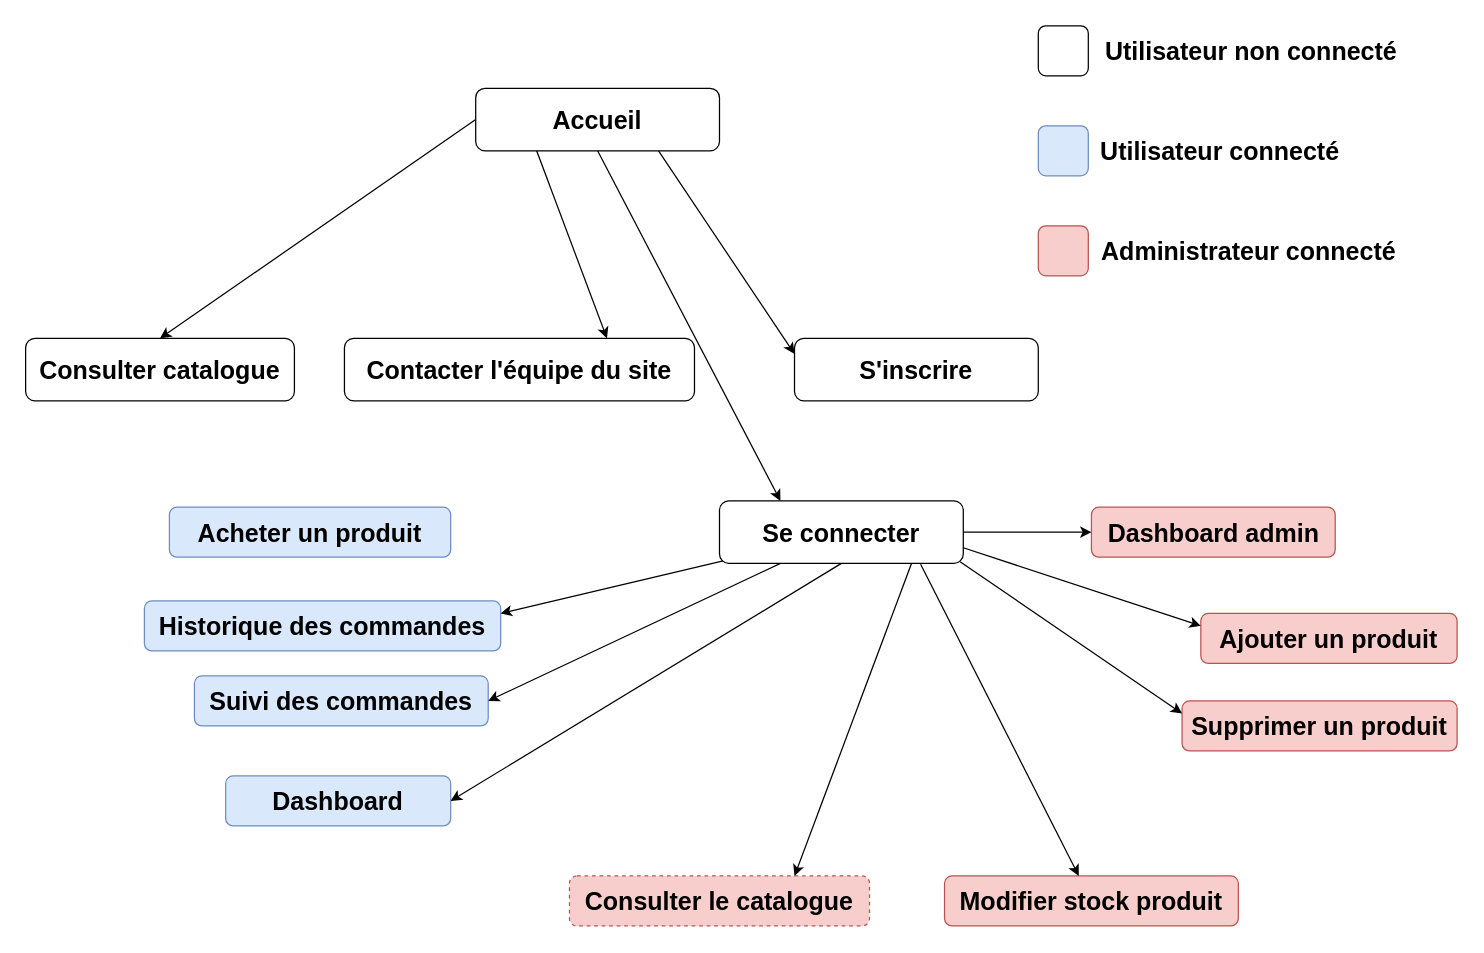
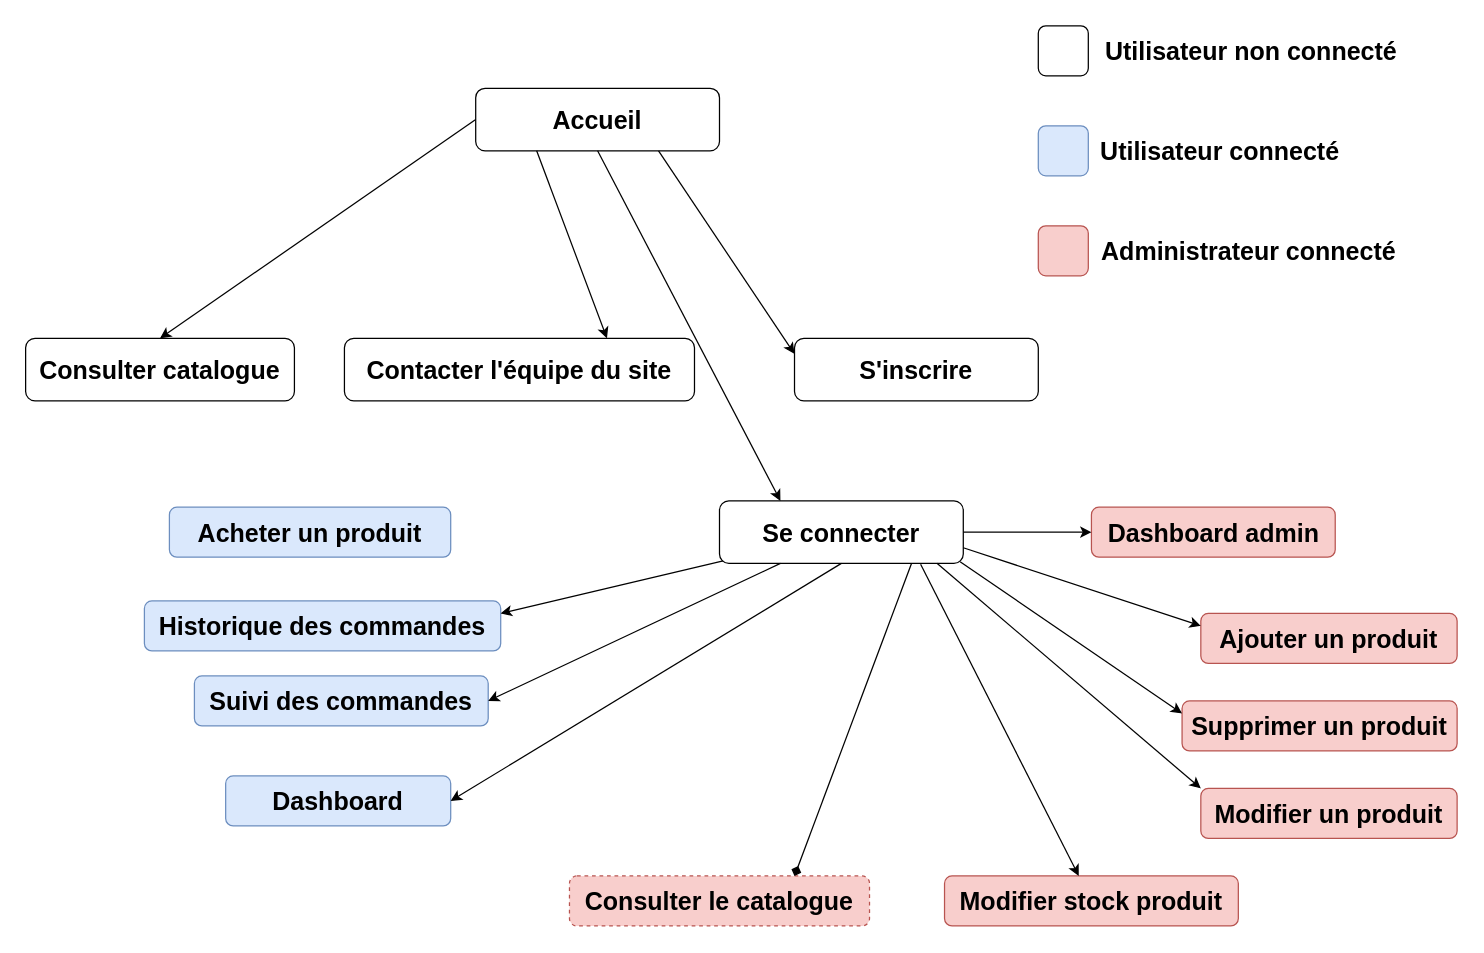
  <mxCell id="0" />
  <mxCell id="1" parent="0" />
  <mxCell id="2" value="&lt;b&gt;&lt;font style=&quot;font-size: 20px;&quot;&gt;Accueil&lt;/font&gt;&lt;/b&gt;" style="rounded=1;whiteSpace=wrap;html=1;" parent="1" vertex="1"><mxGeometry x="380" y="70" width="195" height="50" as="geometry" /></mxCell>
  <mxCell id="3" value="&lt;font style=&quot;font-size: 20px;&quot;&gt;&lt;b&gt;Consulter catalogue&lt;/b&gt;&lt;/font&gt;" style="rounded=1;whiteSpace=wrap;html=1;" parent="1" vertex="1"><mxGeometry x="20" y="270" width="215" height="50" as="geometry" /></mxCell>
  <mxCell id="4" value="&lt;font style=&quot;font-size: 20px;&quot;&gt;&lt;b&gt;Contacter l'équipe du site&lt;/b&gt;&lt;/font&gt;" style="rounded=1;whiteSpace=wrap;html=1;" parent="1" vertex="1"><mxGeometry x="275" y="270" width="280" height="50" as="geometry" /></mxCell>
  <mxCell id="5" value="&lt;font style=&quot;font-size: 20px;&quot;&gt;&lt;b&gt;S'inscrire&lt;/b&gt;&lt;/font&gt;" style="rounded=1;whiteSpace=wrap;html=1;" parent="1" vertex="1"><mxGeometry x="635" y="270" width="195" height="50" as="geometry" /></mxCell>
  <mxCell id="6" value="&lt;b&gt;&lt;font style=&quot;font-size: 20px;&quot;&gt;Se connecter&lt;/font&gt;&lt;/b&gt;" style="rounded=1;whiteSpace=wrap;html=1;" parent="1" vertex="1"><mxGeometry x="575" y="400" width="195" height="50" as="geometry" /></mxCell>
  <mxCell id="7" value="&lt;b&gt;&lt;font style=&quot;font-size: 20px;&quot;&gt;Dashboard admin&lt;/font&gt;&lt;/b&gt;" style="rounded=1;whiteSpace=wrap;html=1;fillColor=#f8cecc;strokeColor=#b85450;" parent="1" vertex="1"><mxGeometry x="872.5" y="405" width="195" height="40" as="geometry" /></mxCell>
  <mxCell id="8" value="&lt;b&gt;&lt;font style=&quot;font-size: 20px;&quot;&gt;Dashboard&lt;/font&gt;&lt;/b&gt;" style="rounded=1;whiteSpace=wrap;html=1;fillColor=#dae8fc;strokeColor=#6c8ebf;" parent="1" vertex="1"><mxGeometry x="180" y="620" width="180" height="40" as="geometry" /></mxCell>
  <mxCell id="9" value="&lt;b&gt;&lt;font style=&quot;font-size: 20px;&quot;&gt;Acheter un produit&lt;/font&gt;&lt;/b&gt;" style="rounded=1;whiteSpace=wrap;html=1;fillColor=#dae8fc;strokeColor=#6c8ebf;" parent="1" vertex="1"><mxGeometry x="135" y="405" width="225" height="40" as="geometry" /></mxCell>
  <mxCell id="10" value="&lt;b&gt;&lt;font style=&quot;font-size: 20px;&quot;&gt;Suivi des commandes&lt;/font&gt;&lt;/b&gt;" style="rounded=1;whiteSpace=wrap;html=1;fillColor=#dae8fc;strokeColor=#6c8ebf;" parent="1" vertex="1"><mxGeometry x="155" y="540" width="235" height="40" as="geometry" /></mxCell>
  <mxCell id="11" value="&lt;b&gt;&lt;font style=&quot;font-size: 20px;&quot;&gt;Historique des commandes&lt;/font&gt;&lt;/b&gt;" style="rounded=1;whiteSpace=wrap;html=1;fillColor=#dae8fc;strokeColor=#6c8ebf;" parent="1" vertex="1"><mxGeometry x="115" y="480" width="285" height="40" as="geometry" /></mxCell>
  <mxCell id="12" value="" style="endArrow=classic;html=1;rounded=0;entryX=0.5;entryY=0;entryDx=0;entryDy=0;exitX=0;exitY=0.5;exitDx=0;exitDy=0;" parent="1" source="2" target="3" edge="1"><mxGeometry width="50" height="50" relative="1" as="geometry"><mxPoint x="300" y="130" as="sourcePoint" /><mxPoint x="230" y="100" as="targetPoint" /></mxGeometry></mxCell>
  <mxCell id="13" value="" style="endArrow=classic;html=1;rounded=0;exitX=0.25;exitY=1;exitDx=0;exitDy=0;entryX=0.75;entryY=0;entryDx=0;entryDy=0;" parent="1" source="2" target="4" edge="1"><mxGeometry width="50" height="50" relative="1" as="geometry"><mxPoint x="480" y="200" as="sourcePoint" /><mxPoint x="380" y="200" as="targetPoint" /></mxGeometry></mxCell>
  <mxCell id="14" value="" style="endArrow=classic;html=1;rounded=0;exitX=0.75;exitY=1;exitDx=0;exitDy=0;entryX=0;entryY=0.25;entryDx=0;entryDy=0;" parent="1" source="2" target="5" edge="1"><mxGeometry width="50" height="50" relative="1" as="geometry"><mxPoint x="610" y="150" as="sourcePoint" /><mxPoint x="627" y="230" as="targetPoint" /></mxGeometry></mxCell>
  <mxCell id="15" value="" style="endArrow=classic;html=1;rounded=0;exitX=0.5;exitY=1;exitDx=0;exitDy=0;entryX=0.25;entryY=0;entryDx=0;entryDy=0;" parent="1" source="2" target="6" edge="1"><mxGeometry width="50" height="50" relative="1" as="geometry"><mxPoint x="495" y="170" as="sourcePoint" /><mxPoint x="512" y="250" as="targetPoint" /></mxGeometry></mxCell>
  <mxCell id="16" value="" style="endArrow=classic;html=1;rounded=0;exitX=1;exitY=0.5;exitDx=0;exitDy=0;entryX=0;entryY=0.5;entryDx=0;entryDy=0;" parent="1" source="6" target="7" edge="1"><mxGeometry width="50" height="50" relative="1" as="geometry"><mxPoint x="795" y="454" as="sourcePoint" /><mxPoint x="845" y="404" as="targetPoint" /></mxGeometry></mxCell>
  <mxCell id="17" value="" style="endArrow=classic;html=1;rounded=0;entryX=1;entryY=0.25;entryDx=0;entryDy=0;exitX=0.015;exitY=0.959;exitDx=0;exitDy=0;exitPerimeter=0;" parent="1" source="6" target="11" edge="1"><mxGeometry width="50" height="50" relative="1" as="geometry"><mxPoint x="615" y="510" as="sourcePoint" /><mxPoint x="585" y="760" as="targetPoint" /></mxGeometry></mxCell>
  <mxCell id="18" value="" style="endArrow=classic;html=1;rounded=0;exitX=0.5;exitY=1;exitDx=0;exitDy=0;entryX=1;entryY=0.5;entryDx=0;entryDy=0;" parent="1" source="6" target="8" edge="1"><mxGeometry width="50" height="50" relative="1" as="geometry"><mxPoint x="575" y="850" as="sourcePoint" /><mxPoint x="625" y="800" as="targetPoint" /></mxGeometry></mxCell>
  <mxCell id="19" value="" style="endArrow=classic;html=1;rounded=0;exitX=0.25;exitY=1;exitDx=0;exitDy=0;entryX=1;entryY=0.5;entryDx=0;entryDy=0;" parent="1" source="6" target="10" edge="1"><mxGeometry width="50" height="50" relative="1" as="geometry"><mxPoint x="675" y="750" as="sourcePoint" /><mxPoint x="725" y="700" as="targetPoint" /></mxGeometry></mxCell>
  <mxCell id="20" value="" style="rounded=1;whiteSpace=wrap;html=1;" parent="1" vertex="1"><mxGeometry x="830" y="20" width="40" height="40" as="geometry" /></mxCell>
  <mxCell id="21" value="" style="rounded=1;whiteSpace=wrap;html=1;fillColor=#dae8fc;strokeColor=#6c8ebf;" parent="1" vertex="1"><mxGeometry x="830" y="100" width="40" height="40" as="geometry" /></mxCell>
  <mxCell id="22" value="" style="rounded=1;whiteSpace=wrap;html=1;fillColor=#f8cecc;strokeColor=#b85450;" parent="1" vertex="1"><mxGeometry x="830" y="180" width="40" height="40" as="geometry" /></mxCell>
  <mxCell id="23" value="&lt;b&gt;Utilisateur non connecté&lt;/b&gt;" style="text;html=1;align=center;verticalAlign=middle;resizable=0;points=[];autosize=1;strokeColor=none;fillColor=none;fontSize=20;" parent="1" vertex="1"><mxGeometry x="870" y="20" width="260" height="40" as="geometry" /></mxCell>
  <mxCell id="24" value="&lt;b&gt;Utilisateur connecté&lt;/b&gt;" style="text;html=1;align=center;verticalAlign=middle;resizable=0;points=[];autosize=1;strokeColor=none;fillColor=none;fontSize=20;" parent="1" vertex="1"><mxGeometry x="870" y="100" width="210" height="40" as="geometry" /></mxCell>
  <mxCell id="25" value="&lt;b&gt;Administrateur connecté&lt;/b&gt;" style="text;html=1;align=center;verticalAlign=middle;resizable=0;points=[];autosize=1;strokeColor=none;fillColor=none;fontSize=20;" parent="1" vertex="1"><mxGeometry x="867.5" y="180" width="260" height="40" as="geometry" /></mxCell>
  <mxCell id="26" value="&lt;span style=&quot;font-size: 20px;&quot;&gt;&lt;b&gt;Ajouter un produit&lt;/b&gt;&lt;/span&gt;" style="rounded=1;whiteSpace=wrap;html=1;fillColor=#f8cecc;strokeColor=#b85450;" vertex="1" parent="1"><mxGeometry x="960" y="490" width="205" height="40" as="geometry" /></mxCell>
  <mxCell id="27" value="&lt;span style=&quot;font-size: 20px;&quot;&gt;&lt;b&gt;Modifier stock produit&lt;/b&gt;&lt;/span&gt;" style="rounded=1;whiteSpace=wrap;html=1;fillColor=#f8cecc;strokeColor=#b85450;" vertex="1" parent="1"><mxGeometry x="755" y="700" width="235" height="40" as="geometry" /></mxCell>
  <mxCell id="28" value="&lt;span style=&quot;font-size: 20px;&quot;&gt;&lt;b&gt;Supprimer un produit&lt;/b&gt;&lt;/span&gt;" style="rounded=1;whiteSpace=wrap;html=1;fillColor=#f8cecc;strokeColor=#b85450;" vertex="1" parent="1"><mxGeometry x="945" y="560" width="220" height="40" as="geometry" /></mxCell>
+ <mxCell id="29" value="&lt;span style=&quot;font-size: 20px;&quot;&gt;&lt;b&gt;Modifier un produit&lt;/b&gt;&lt;/span&gt;" style="rounded=1;whiteSpace=wrap;html=1;fillColor=#f8cecc;strokeColor=#b85450;" vertex="1" parent="1"><mxGeometry x="960" y="630" width="205" height="40" as="geometry" /></mxCell>
  <mxCell id="30" value="&lt;span style=&quot;font-size: 20px;&quot;&gt;&lt;b&gt;Consulter le catalogue&lt;/b&gt;&lt;/span&gt;" style="rounded=1;whiteSpace=wrap;html=1;fillColor=#f8cecc;strokeColor=#b85450;dashed=1;" vertex="1" parent="1"><mxGeometry x="455" y="700" width="240" height="40" as="geometry" /></mxCell>
  <mxCell id="31" value="" style="endArrow=classic;html=1;rounded=0;exitX=1;exitY=0.75;exitDx=0;exitDy=0;entryX=0;entryY=0.25;entryDx=0;entryDy=0;" edge="1" parent="1" source="6" target="26"><mxGeometry width="50" height="50" relative="1" as="geometry"><mxPoint x="745" y="590" as="sourcePoint" /><mxPoint x="795" y="540" as="targetPoint" /></mxGeometry></mxCell>
  <mxCell id="32" value="" style="endArrow=classic;html=1;rounded=0;exitX=0.987;exitY=0.975;exitDx=0;exitDy=0;entryX=0;entryY=0.25;entryDx=0;entryDy=0;exitPerimeter=0;" edge="1" parent="1" source="6" target="28"><mxGeometry width="50" height="50" relative="1" as="geometry"><mxPoint x="725" y="560" as="sourcePoint" /><mxPoint x="775" y="510" as="targetPoint" /></mxGeometry></mxCell>
+ <mxCell id="33" value="" style="endArrow=classic;html=1;rounded=0;exitX=0.892;exitY=0.999;exitDx=0;exitDy=0;exitPerimeter=0;entryX=0;entryY=0;entryDx=0;entryDy=0;" edge="1" parent="1" source="6" target="29"><mxGeometry width="50" height="50" relative="1" as="geometry"><mxPoint x="635" y="610" as="sourcePoint" /><mxPoint x="685" y="560" as="targetPoint" /></mxGeometry></mxCell>
  <mxCell id="34" value="" style="endArrow=classic;html=1;rounded=0;exitX=0.825;exitY=1.014;exitDx=0;exitDy=0;exitPerimeter=0;" edge="1" parent="1" source="6" target="27"><mxGeometry width="50" height="50" relative="1" as="geometry"><mxPoint x="555" y="640" as="sourcePoint" /><mxPoint x="605" y="590" as="targetPoint" /></mxGeometry></mxCell>
- <mxCell id="35" value="" style="endArrow=classic;html=1;rounded=0;exitX=0.788;exitY=0.998;exitDx=0;exitDy=0;exitPerimeter=0;entryX=0.75;entryY=0;entryDx=0;entryDy=0;" edge="1" parent="1" source="6" target="30"><mxGeometry width="50" height="50" relative="1" as="geometry"><mxPoint x="625" y="660" as="sourcePoint" /><mxPoint x="675" y="610" as="targetPoint" /></mxGeometry></mxCell>
+ <mxCell id="35" value="" style="endArrow=diamond;html=1;rounded=0;exitX=0.788;exitY=0.998;exitDx=0;exitDy=0;exitPerimeter=0;entryX=0.75;entryY=0;entryDx=0;entryDy=0;" edge="1" parent="1" source="6" target="30"><mxGeometry width="50" height="50" relative="1" as="geometry"><mxPoint x="625" y="660" as="sourcePoint" /><mxPoint x="675" y="610" as="targetPoint" /></mxGeometry></mxCell>
